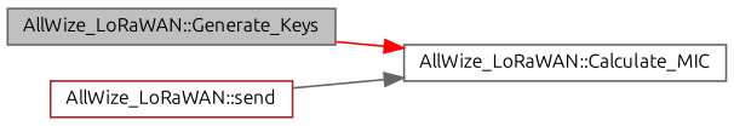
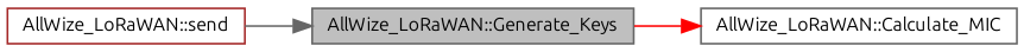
  digraph {
    fontname=Ubuntu
    rankdir=RL
    node [color=gray40 fillcolor=white fontname=Ubuntu fontsize=10 shape=record style=filled]
    edge [dir=back fontname=Ubuntu fontsize=10 labelfontname=Helvetica labelfontsize=10 style=solid]
    n1 [fillcolor=grey75 fontcolor=black height=0.2 label="AllWize_LoRaWAN::Generate_Keys" width=0.4]
    n2 [height=0.2 label="AllWize_LoRaWAN::Calculate_MIC" width=0.4]
    n3 [color=brown height=0.2 label="AllWize_LoRaWAN::send" width=0.4]
    n2 -> n1 [color=red]
-   n2 -> n3 [color=gray40]
+   n1 -> n3 [color=gray40]
  }
